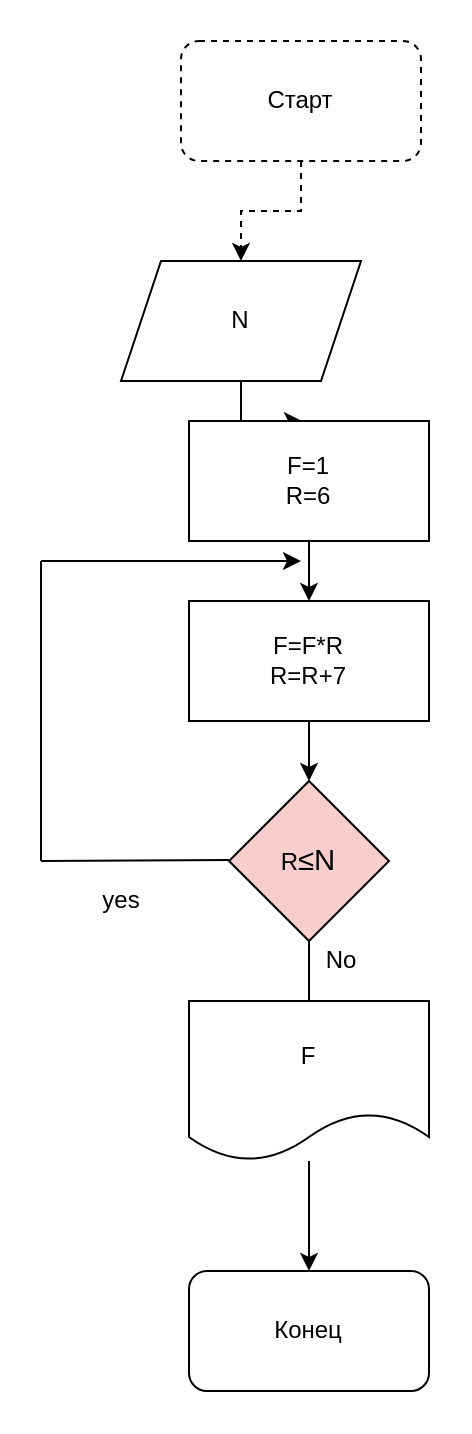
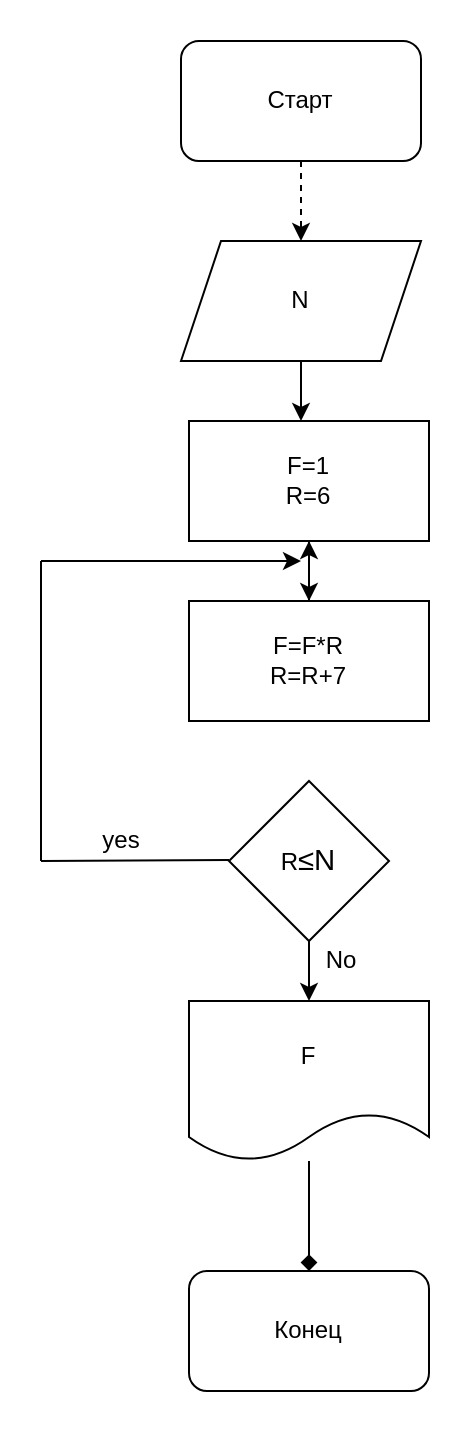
  <mxCell id="0" />
  <mxCell id="1" parent="0" />
  <mxCell id="2" value="" style="edgeStyle=orthogonalEdgeStyle;rounded=0;orthogonalLoop=1;jettySize=auto;html=1;dashed=1;" edge="1" parent="1" source="3" target="5"><mxGeometry relative="1" as="geometry" /></mxCell>
- <mxCell id="3" value="Старт" style="rounded=1;whiteSpace=wrap;html=1;dashed=1;" vertex="1" parent="1"><mxGeometry x="90" width="120" height="60" as="geometry" y="20" /></mxCell>
+ <mxCell id="3" value="Старт" style="rounded=1;whiteSpace=wrap;html=1;" vertex="1" parent="1"><mxGeometry x="90" width="120" height="60" as="geometry" y="20" /></mxCell>
  <mxCell id="4" value="" style="edgeStyle=orthogonalEdgeStyle;rounded=0;orthogonalLoop=1;jettySize=auto;html=1;" edge="1" parent="1" source="5"><mxGeometry relative="1" as="geometry"><mxPoint x="150" y="210" as="targetPoint" /></mxGeometry></mxCell>
- <mxCell id="5" value="N" style="shape=parallelogram;perimeter=parallelogramPerimeter;whiteSpace=wrap;html=1;fixedSize=1;" vertex="1" parent="1"><mxGeometry x="60" y="130" width="120" height="60" as="geometry" /></mxCell>
+ <mxCell id="5" value="N" style="shape=parallelogram;perimeter=parallelogramPerimeter;whiteSpace=wrap;html=1;fixedSize=1;" vertex="1" parent="1"><mxGeometry x="90" y="120" width="120" height="60" as="geometry" /></mxCell>
  <mxCell id="6" value="" style="edgeStyle=orthogonalEdgeStyle;rounded=0;orthogonalLoop=1;jettySize=auto;html=1;" edge="1" parent="1" source="7"><mxGeometry relative="1" as="geometry"><mxPoint x="154" y="300" as="targetPoint" /></mxGeometry></mxCell>
  <mxCell id="7" value="F=1&lt;br&gt;R=6" style="rounded=0;whiteSpace=wrap;html=1;" vertex="1" parent="1"><mxGeometry x="94" y="210" width="120" height="60" as="geometry" /></mxCell>
- <mxCell id="8" value="" style="edgeStyle=orthogonalEdgeStyle;rounded=0;orthogonalLoop=1;jettySize=auto;html=1;" edge="1" parent="1" source="9" target="11"><mxGeometry relative="1" as="geometry" /></mxCell>
+ <mxCell id="8" value="" style="edgeStyle=orthogonalEdgeStyle;rounded=0;orthogonalLoop=1;jettySize=auto;html=1;" edge="1" parent="1" source="9" target="7"><mxGeometry relative="1" as="geometry" /></mxCell>
  <mxCell id="9" value="F=F*R&lt;br&gt;R=R+7" style="rounded=0;whiteSpace=wrap;html=1;" vertex="1" parent="1"><mxGeometry x="94" y="300" width="120" height="60" as="geometry" /></mxCell>
- <mxCell id="10" value="" style="edgeStyle=orthogonalEdgeStyle;rounded=0;orthogonalLoop=1;jettySize=auto;html=1;endArrow=none;" edge="1" parent="1" source="11" target="13"><mxGeometry relative="1" as="geometry" /></mxCell>
- <mxCell id="11" value="R&lt;span style=&quot;font-size:11.0pt;line-height:107%;&lt;br/&gt;font-family:&amp;quot;Calibri&amp;quot;,sans-serif;mso-ascii-theme-font:minor-latin;mso-fareast-font-family:&lt;br/&gt;Calibri;mso-fareast-theme-font:minor-latin;mso-hansi-theme-font:minor-latin;&lt;br/&gt;mso-bidi-theme-font:minor-latin;mso-ansi-language:RU;mso-fareast-language:EN-US;&lt;br/&gt;mso-bidi-language:AR-SA&quot;&gt;≤N&lt;/span&gt;" style="rhombus;whiteSpace=wrap;html=1;fillColor=#f8cecc;" vertex="1" parent="1"><mxGeometry x="114" y="390" width="80" height="80" as="geometry" /></mxCell>
- <mxCell id="12" value="" style="edgeStyle=orthogonalEdgeStyle;rounded=0;orthogonalLoop=1;jettySize=auto;html=1;" edge="1" parent="1" source="13" target="15"><mxGeometry relative="1" as="geometry" /></mxCell>
+ <mxCell id="10" value="" style="edgeStyle=orthogonalEdgeStyle;rounded=0;orthogonalLoop=1;jettySize=auto;html=1;" edge="1" parent="1" source="11" target="13"><mxGeometry relative="1" as="geometry" /></mxCell>
+ <mxCell id="11" value="R&lt;span style=&quot;font-size:11.0pt;line-height:107%;&lt;br/&gt;font-family:&amp;quot;Calibri&amp;quot;,sans-serif;mso-ascii-theme-font:minor-latin;mso-fareast-font-family:&lt;br/&gt;Calibri;mso-fareast-theme-font:minor-latin;mso-hansi-theme-font:minor-latin;&lt;br/&gt;mso-bidi-theme-font:minor-latin;mso-ansi-language:RU;mso-fareast-language:EN-US;&lt;br/&gt;mso-bidi-language:AR-SA&quot;&gt;≤N&lt;/span&gt;" style="rhombus;whiteSpace=wrap;html=1;" vertex="1" parent="1"><mxGeometry x="114" y="390" width="80" height="80" as="geometry" /></mxCell>
+ <mxCell id="12" value="" style="edgeStyle=orthogonalEdgeStyle;rounded=0;orthogonalLoop=1;jettySize=auto;html=1;endArrow=diamond;" edge="1" parent="1" source="13" target="15"><mxGeometry relative="1" as="geometry" /></mxCell>
  <mxCell id="13" value="F" style="shape=document;whiteSpace=wrap;html=1;boundedLbl=1;" vertex="1" parent="1"><mxGeometry x="94" y="500" width="120" height="80" as="geometry" /></mxCell>
  <mxCell id="14" value="No" style="text;html=1;align=center;verticalAlign=middle;resizable=0;points=[];autosize=1;strokeColor=none;fillColor=none;" vertex="1" parent="1"><mxGeometry x="150" y="465" width="40" height="30" as="geometry" /></mxCell>
  <mxCell id="15" value="Конец" style="rounded=1;whiteSpace=wrap;html=1;" vertex="1" parent="1"><mxGeometry x="94" y="635" width="120" height="60" as="geometry" /></mxCell>
  <mxCell id="16" value="" style="endArrow=none;html=1;rounded=0;" edge="1" parent="1"><mxGeometry width="50" height="50" relative="1" as="geometry"><mxPoint x="20" y="430" as="sourcePoint" /><mxPoint x="114" y="429.5" as="targetPoint" /></mxGeometry></mxCell>
- <mxCell id="17" value="yes" style="text;html=1;align=center;verticalAlign=middle;resizable=0;points=[];autosize=1;strokeColor=none;fillColor=none;" vertex="1" parent="1"><mxGeometry x="40" y="435" width="40" height="30" as="geometry" /></mxCell>
+ <mxCell id="17" value="yes" style="text;html=1;align=center;verticalAlign=middle;resizable=0;points=[];autosize=1;strokeColor=none;fillColor=none;" vertex="1" parent="1"><mxGeometry x="40" y="405" width="40" height="30" as="geometry" /></mxCell>
  <mxCell id="18" value="" style="endArrow=none;html=1;rounded=0;" edge="1" parent="1"><mxGeometry width="50" height="50" relative="1" as="geometry"><mxPoint x="20" y="430" as="sourcePoint" /><mxPoint x="20" y="280" as="targetPoint" /></mxGeometry></mxCell>
  <mxCell id="19" value="" style="endArrow=classic;html=1;rounded=0;" edge="1" parent="1"><mxGeometry width="50" height="50" relative="1" as="geometry"><mxPoint x="20" y="280" as="sourcePoint" /><mxPoint x="150" y="280" as="targetPoint" /></mxGeometry></mxCell>
